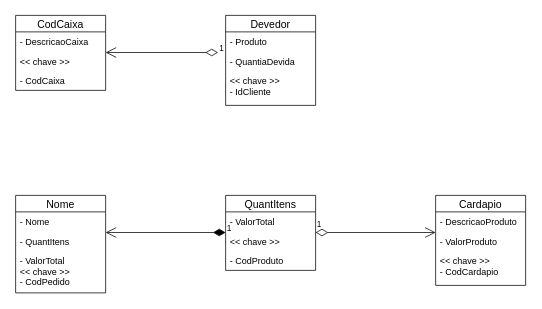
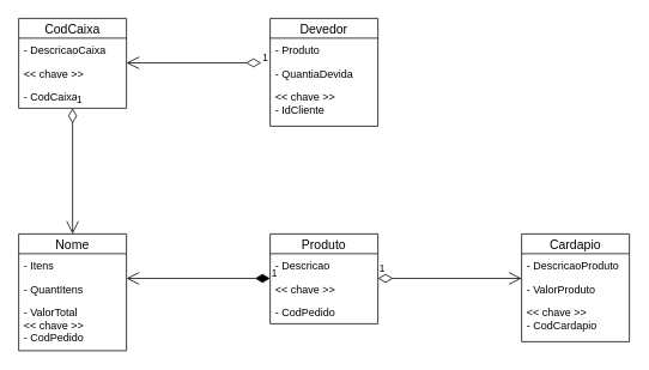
  <mxCell id="0" />
  <mxCell id="1" parent="0" />
  <mxCell id="2" value="Cardapio" style="swimlane;fontStyle=0;childLayout=stackLayout;horizontal=1;startSize=22;horizontalStack=0;resizeParent=1;resizeParentMax=0;resizeLast=0;collapsible=1;marginBottom=0;align=center;fontSize=14;" vertex="1" parent="1"><mxGeometry x="580" y="260" width="120" height="120" as="geometry" /></mxCell>
  <mxCell id="3" value="- DescricaoProduto" style="text;strokeColor=none;fillColor=none;spacingLeft=4;spacingRight=4;overflow=hidden;rotatable=0;points=[[0,0.5],[1,0.5]];portConstraint=eastwest;fontSize=12;" vertex="1" parent="2"><mxGeometry y="22" width="120" height="26" as="geometry" /></mxCell>
  <mxCell id="4" value="- ValorProduto" style="text;strokeColor=none;fillColor=none;spacingLeft=4;spacingRight=4;overflow=hidden;rotatable=0;points=[[0,0.5],[1,0.5]];portConstraint=eastwest;fontSize=12;" vertex="1" parent="2"><mxGeometry y="48" width="120" height="26" as="geometry" /></mxCell>
  <mxCell id="5" value="&lt;&lt; chave &gt;&gt;&#10;- CodCardapio" style="text;strokeColor=none;fillColor=none;spacingLeft=4;spacingRight=4;overflow=hidden;rotatable=0;points=[[0,0.5],[1,0.5]];portConstraint=eastwest;fontSize=12;" vertex="1" parent="2"><mxGeometry y="74" width="120" height="46" as="geometry" /></mxCell>
  <mxCell id="6" value="Nome" style="swimlane;fontStyle=0;childLayout=stackLayout;horizontal=1;startSize=22;horizontalStack=0;resizeParent=1;resizeParentMax=0;resizeLast=0;collapsible=1;marginBottom=0;align=center;fontSize=14;" vertex="1" parent="1"><mxGeometry x="20" y="260" width="120" height="130" as="geometry" /></mxCell>
- <mxCell id="7" value="- Nome" style="text;strokeColor=none;fillColor=none;spacingLeft=4;spacingRight=4;overflow=hidden;rotatable=0;points=[[0,0.5],[1,0.5]];portConstraint=eastwest;fontSize=12;" vertex="1" parent="6"><mxGeometry y="22" width="120" height="26" as="geometry" /></mxCell>
+ <mxCell id="7" value="- Itens" style="text;strokeColor=none;fillColor=none;spacingLeft=4;spacingRight=4;overflow=hidden;rotatable=0;points=[[0,0.5],[1,0.5]];portConstraint=eastwest;fontSize=12;" vertex="1" parent="6"><mxGeometry y="22" width="120" height="26" as="geometry" /></mxCell>
  <mxCell id="8" value="- QuantItens" style="text;strokeColor=none;fillColor=none;spacingLeft=4;spacingRight=4;overflow=hidden;rotatable=0;points=[[0,0.5],[1,0.5]];portConstraint=eastwest;fontSize=12;" vertex="1" parent="6"><mxGeometry y="48" width="120" height="26" as="geometry" /></mxCell>
  <mxCell id="9" value="- ValorTotal&#10;&lt;&lt; chave &gt;&gt;&#10;- CodPedido" style="text;strokeColor=none;fillColor=none;spacingLeft=4;spacingRight=4;overflow=hidden;rotatable=0;points=[[0,0.5],[1,0.5]];portConstraint=eastwest;fontSize=12;" vertex="1" parent="6"><mxGeometry y="74" width="120" height="56" as="geometry" /></mxCell>
  <mxCell id="10" value="CodCaixa" style="swimlane;fontStyle=0;childLayout=stackLayout;horizontal=1;startSize=22;horizontalStack=0;resizeParent=1;resizeParentMax=0;resizeLast=0;collapsible=1;marginBottom=0;align=center;fontSize=14;" vertex="1" parent="1"><mxGeometry x="20" y="20" width="120" height="100" as="geometry" /></mxCell>
  <mxCell id="11" value="- DescricaoCaixa" style="text;strokeColor=none;fillColor=none;spacingLeft=4;spacingRight=4;overflow=hidden;rotatable=0;points=[[0,0.5],[1,0.5]];portConstraint=eastwest;fontSize=12;" vertex="1" parent="10"><mxGeometry y="22" width="120" height="26" as="geometry" /></mxCell>
  <mxCell id="12" value="&lt;&lt; chave &gt;&gt;" style="text;strokeColor=none;fillColor=none;spacingLeft=4;spacingRight=4;overflow=hidden;rotatable=0;points=[[0,0.5],[1,0.5]];portConstraint=eastwest;fontSize=12;" vertex="1" parent="10"><mxGeometry y="48" width="120" height="26" as="geometry" /></mxCell>
  <mxCell id="13" value="- CodCaixa" style="text;strokeColor=none;fillColor=none;spacingLeft=4;spacingRight=4;overflow=hidden;rotatable=0;points=[[0,0.5],[1,0.5]];portConstraint=eastwest;fontSize=12;" vertex="1" parent="10"><mxGeometry y="74" width="120" height="26" as="geometry" /></mxCell>
  <mxCell id="14" value="Devedor" style="swimlane;fontStyle=0;childLayout=stackLayout;horizontal=1;startSize=22;horizontalStack=0;resizeParent=1;resizeParentMax=0;resizeLast=0;collapsible=1;marginBottom=0;align=center;fontSize=14;" vertex="1" parent="1"><mxGeometry x="300" y="20" width="120" height="120" as="geometry" /></mxCell>
  <mxCell id="15" value="- Produto" style="text;strokeColor=none;fillColor=none;spacingLeft=4;spacingRight=4;overflow=hidden;rotatable=0;points=[[0,0.5],[1,0.5]];portConstraint=eastwest;fontSize=12;" vertex="1" parent="14"><mxGeometry y="22" width="120" height="26" as="geometry" /></mxCell>
  <mxCell id="16" value="- QuantiaDevida" style="text;strokeColor=none;fillColor=none;spacingLeft=4;spacingRight=4;overflow=hidden;rotatable=0;points=[[0,0.5],[1,0.5]];portConstraint=eastwest;fontSize=12;" vertex="1" parent="14"><mxGeometry y="48" width="120" height="26" as="geometry" /></mxCell>
  <mxCell id="17" value="&lt;&lt; chave &gt;&gt;&#10;- IdCliente" style="text;strokeColor=none;fillColor=none;spacingLeft=4;spacingRight=4;overflow=hidden;rotatable=0;points=[[0,0.5],[1,0.5]];portConstraint=eastwest;fontSize=12;" vertex="1" parent="14"><mxGeometry y="74" width="120" height="46" as="geometry" /></mxCell>
- <mxCell id="18" value="QuantItens" style="swimlane;fontStyle=0;childLayout=stackLayout;horizontal=1;startSize=22;horizontalStack=0;resizeParent=1;resizeParentMax=0;resizeLast=0;collapsible=1;marginBottom=0;align=center;fontSize=14;" vertex="1" parent="1"><mxGeometry x="300" y="260" width="120" height="100" as="geometry" /></mxCell>
- <mxCell id="19" value="- ValorTotal" style="text;strokeColor=none;fillColor=none;spacingLeft=4;spacingRight=4;overflow=hidden;rotatable=0;points=[[0,0.5],[1,0.5]];portConstraint=eastwest;fontSize=12;" vertex="1" parent="18"><mxGeometry y="22" width="120" height="26" as="geometry" /></mxCell>
+ <mxCell id="18" value="Produto" style="swimlane;fontStyle=0;childLayout=stackLayout;horizontal=1;startSize=22;horizontalStack=0;resizeParent=1;resizeParentMax=0;resizeLast=0;collapsible=1;marginBottom=0;align=center;fontSize=14;" vertex="1" parent="1"><mxGeometry x="300" y="260" width="120" height="100" as="geometry" /></mxCell>
+ <mxCell id="19" value="- Descricao" style="text;strokeColor=none;fillColor=none;spacingLeft=4;spacingRight=4;overflow=hidden;rotatable=0;points=[[0,0.5],[1,0.5]];portConstraint=eastwest;fontSize=12;" vertex="1" parent="18"><mxGeometry y="22" width="120" height="26" as="geometry" /></mxCell>
  <mxCell id="20" value="&lt;&lt; chave &gt;&gt;" style="text;strokeColor=none;fillColor=none;spacingLeft=4;spacingRight=4;overflow=hidden;rotatable=0;points=[[0,0.5],[1,0.5]];portConstraint=eastwest;fontSize=12;" vertex="1" parent="18"><mxGeometry y="48" width="120" height="26" as="geometry" /></mxCell>
- <mxCell id="21" value="- CodProduto" style="text;strokeColor=none;fillColor=none;spacingLeft=4;spacingRight=4;overflow=hidden;rotatable=0;points=[[0,0.5],[1,0.5]];portConstraint=eastwest;fontSize=12;" vertex="1" parent="18"><mxGeometry y="74" width="120" height="26" as="geometry" /></mxCell>
+ <mxCell id="21" value="- CodPedido" style="text;strokeColor=none;fillColor=none;spacingLeft=4;spacingRight=4;overflow=hidden;rotatable=0;points=[[0,0.5],[1,0.5]];portConstraint=eastwest;fontSize=12;" vertex="1" parent="18"><mxGeometry y="74" width="120" height="26" as="geometry" /></mxCell>
  <mxCell id="22" value="1" style="endArrow=open;html=1;endSize=12;startArrow=diamondThin;startSize=14;startFill=0;edgeStyle=orthogonalEdgeStyle;align=left;verticalAlign=bottom;" edge="1" parent="1"><mxGeometry x="-1" y="3" relative="1" as="geometry"><mxPoint x="420" y="309.5" as="sourcePoint" /><mxPoint x="580" y="309.5" as="targetPoint" /></mxGeometry></mxCell>
  <mxCell id="23" value="1" style="endArrow=open;html=1;endSize=12;startArrow=diamondThin;startSize=14;startFill=1;edgeStyle=orthogonalEdgeStyle;align=left;verticalAlign=bottom;" edge="1" parent="1"><mxGeometry x="-1" y="3" relative="1" as="geometry"><mxPoint x="300" y="309.5" as="sourcePoint" /><mxPoint x="140" y="309.5" as="targetPoint" /></mxGeometry></mxCell>
+ <mxCell id="24" value="1" style="endArrow=open;html=1;endSize=12;startArrow=diamondThin;startSize=14;startFill=0;edgeStyle=orthogonalEdgeStyle;align=left;verticalAlign=bottom;entryX=0.5;entryY=0;entryDx=0;entryDy=0;exitX=0.5;exitY=1;exitDx=0;exitDy=0;exitPerimeter=0;" edge="1" parent="1" source="13" target="6"><mxGeometry x="-1" y="3" relative="1" as="geometry"><mxPoint x="79.5" y="130" as="sourcePoint" /><mxPoint x="79.5" y="250" as="targetPoint" /></mxGeometry></mxCell>
  <mxCell id="25" value="1" style="endArrow=open;html=1;endSize=12;startArrow=diamondThin;startSize=14;startFill=0;edgeStyle=orthogonalEdgeStyle;align=left;verticalAlign=bottom;" edge="1" parent="1"><mxGeometry x="-1" y="3" relative="1" as="geometry"><mxPoint x="290" y="69.5" as="sourcePoint" /><mxPoint x="140" y="69.5" as="targetPoint" /></mxGeometry></mxCell>
